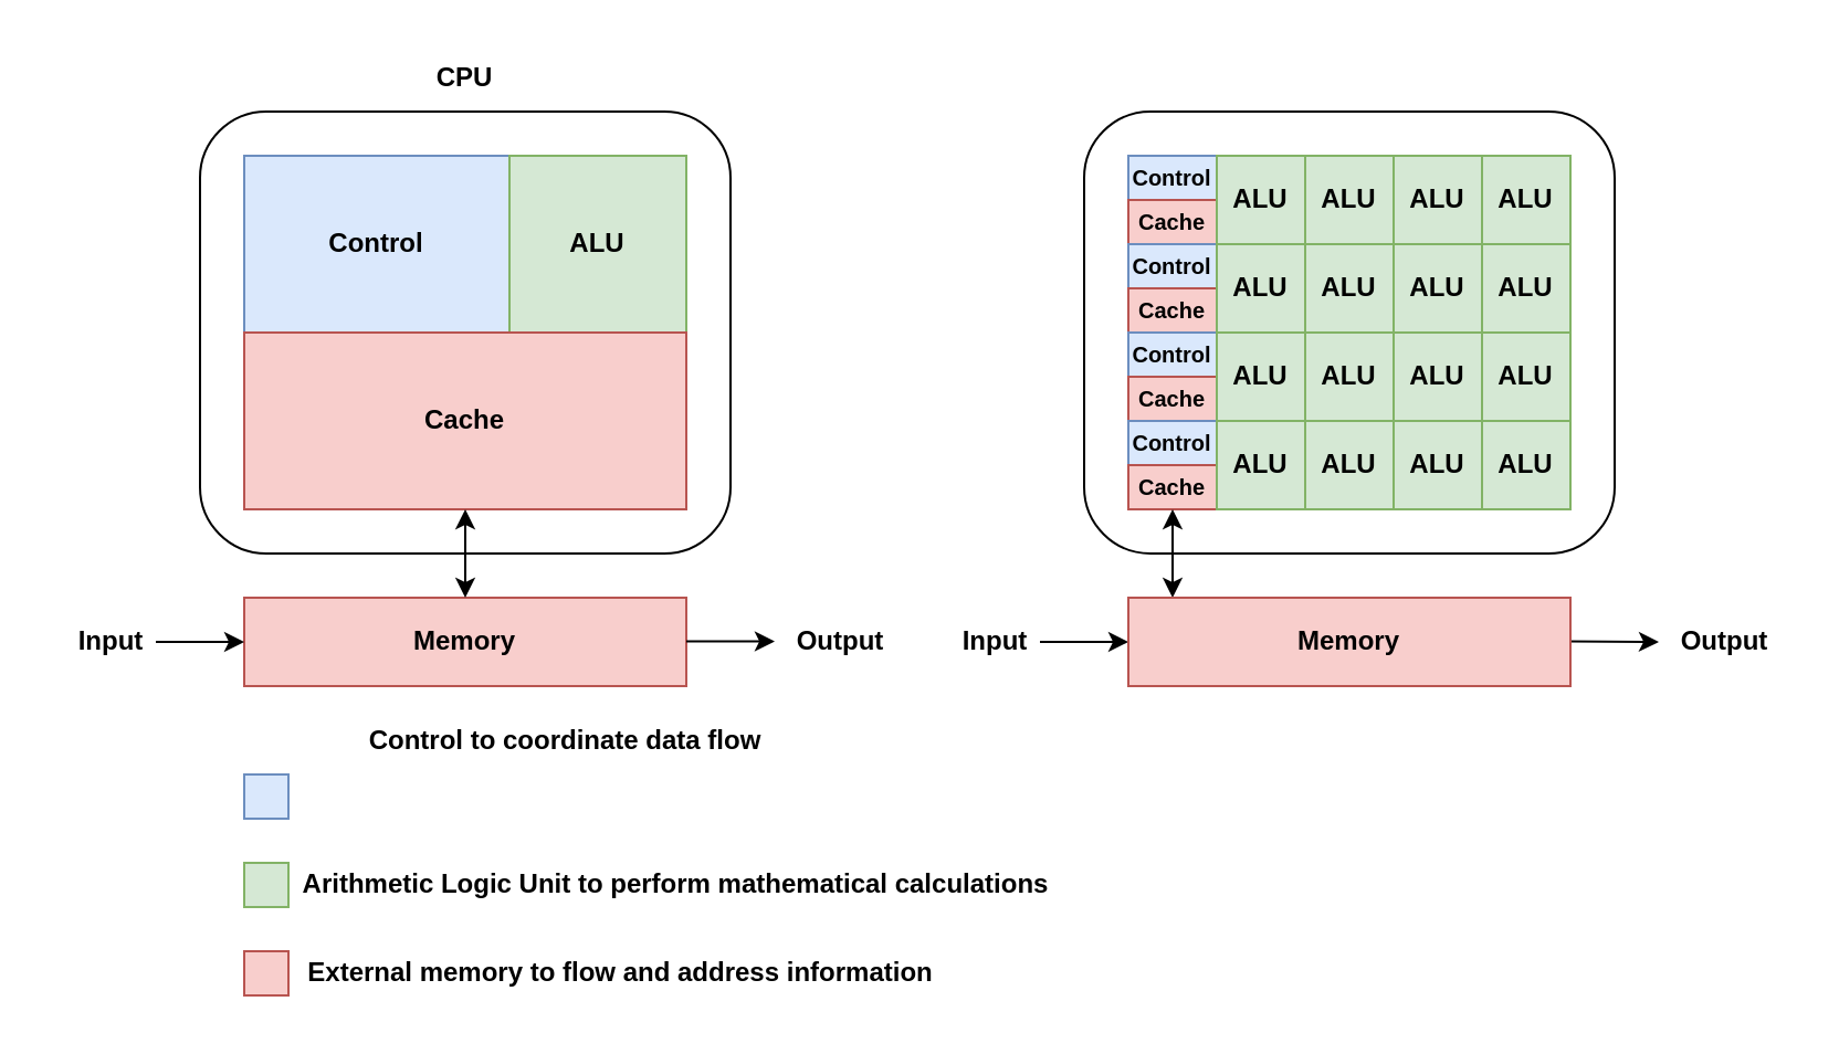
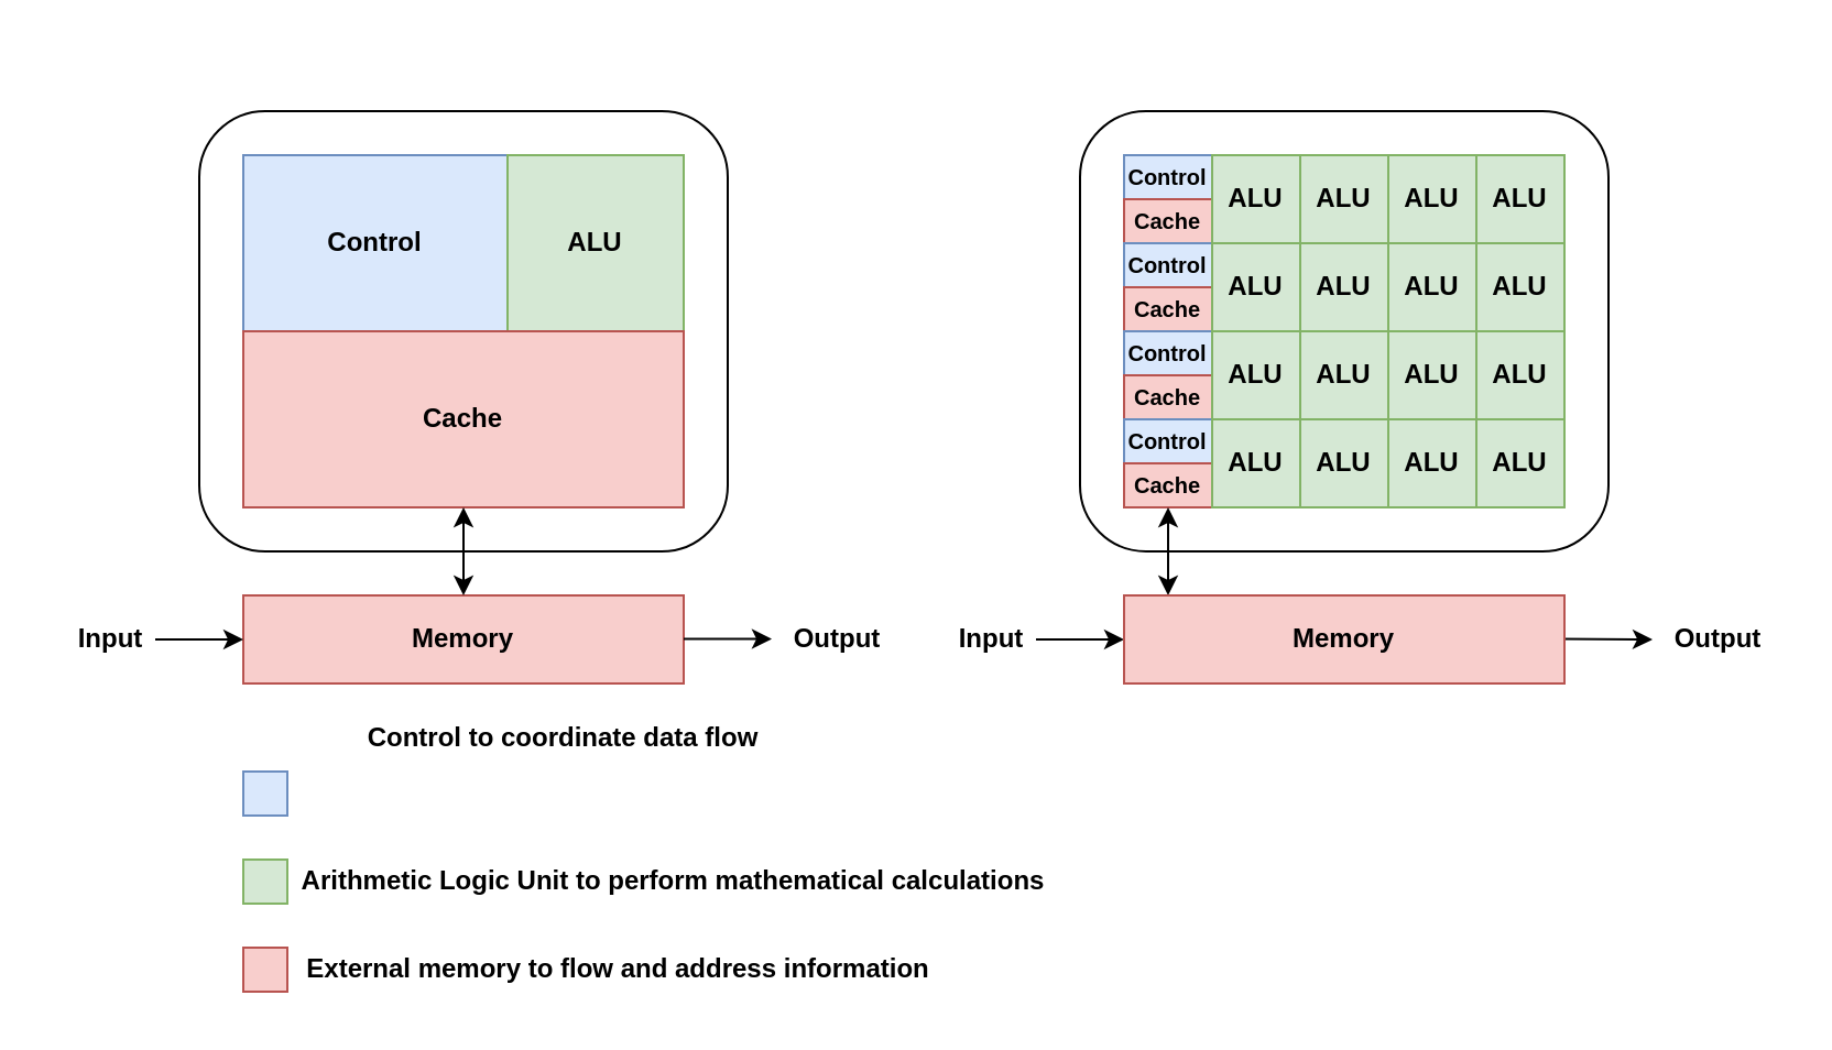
  <mxCell id="0" />
  <mxCell id="1" parent="0" />
  <mxCell id="2" value="" style="rounded=1;whiteSpace=wrap;html=1;fillColor=none;" parent="1" vertex="1"><mxGeometry x="90" y="50" width="240" height="200" as="geometry" /></mxCell>
  <mxCell id="3" value="&lt;b&gt;Control&lt;/b&gt;" style="rounded=0;whiteSpace=wrap;html=1;fillColor=#dae8fc;strokeColor=#6c8ebf;" parent="1" vertex="1"><mxGeometry x="110" y="70" width="120" height="80" as="geometry" /></mxCell>
  <mxCell id="4" value="&lt;b&gt;ALU&lt;/b&gt;" style="rounded=0;whiteSpace=wrap;html=1;fillColor=#d5e8d4;strokeColor=#82b366;" parent="1" vertex="1"><mxGeometry x="230" y="70" width="80" height="80" as="geometry" /></mxCell>
  <mxCell id="5" value="&lt;b&gt;Cache&lt;/b&gt;" style="rounded=0;whiteSpace=wrap;html=1;fillColor=#f8cecc;strokeColor=#b85450;" parent="1" vertex="1"><mxGeometry x="110" y="150" width="200" height="80" as="geometry" /></mxCell>
  <mxCell id="6" value="&lt;b&gt;Memory&lt;/b&gt;" style="rounded=0;whiteSpace=wrap;html=1;fillColor=#f8cecc;strokeColor=#b85450;" parent="1" vertex="1"><mxGeometry x="110" y="270" width="200" height="40" as="geometry" /></mxCell>
  <mxCell id="7" value="" style="endArrow=classic;startArrow=classic;html=1;rounded=0;exitX=0.5;exitY=0;exitDx=0;exitDy=0;" parent="1" source="6" edge="1"><mxGeometry width="50" height="50" relative="1" as="geometry"><mxPoint x="160" y="280" as="sourcePoint" /><mxPoint x="210" y="230" as="targetPoint" /></mxGeometry></mxCell>
  <mxCell id="8" value="" style="endArrow=classic;html=1;rounded=0;" parent="1" edge="1"><mxGeometry width="50" height="50" relative="1" as="geometry"><mxPoint x="70" y="290" as="sourcePoint" /><mxPoint x="110" y="290" as="targetPoint" /></mxGeometry></mxCell>
  <mxCell id="9" value="" style="endArrow=classic;html=1;rounded=0;" parent="1" edge="1"><mxGeometry width="50" height="50" relative="1" as="geometry"><mxPoint x="310" y="289.76" as="sourcePoint" /><mxPoint x="350" y="289.76" as="targetPoint" /></mxGeometry></mxCell>
  <mxCell id="10" value="&lt;b style=&quot;font-size: 10px;&quot;&gt;&lt;font style=&quot;font-size: 10px;&quot;&gt;Control&lt;/font&gt;&lt;/b&gt;" style="rounded=0;whiteSpace=wrap;html=1;fillColor=#dae8fc;strokeColor=#6c8ebf;fontSize=10;" parent="1" vertex="1"><mxGeometry x="510" y="70" width="40" height="20" as="geometry" /></mxCell>
  <mxCell id="11" value="&lt;b style=&quot;font-size: 10px;&quot;&gt;&lt;font style=&quot;font-size: 10px;&quot;&gt;Cache&lt;/font&gt;&lt;/b&gt;" style="rounded=0;whiteSpace=wrap;html=1;fillColor=#f8cecc;strokeColor=#b85450;fontSize=10;" parent="1" vertex="1"><mxGeometry x="510" y="90" width="40" height="20" as="geometry" /></mxCell>
  <mxCell id="12" value="&lt;b style=&quot;font-size: 10px;&quot;&gt;Control&lt;/b&gt;" style="rounded=0;whiteSpace=wrap;html=1;fillColor=#dae8fc;strokeColor=#6c8ebf;fontSize=10;" parent="1" vertex="1"><mxGeometry x="510" y="110" width="40" height="20" as="geometry" /></mxCell>
  <mxCell id="13" value="&lt;b style=&quot;font-size: 10px;&quot;&gt;Cache&lt;/b&gt;" style="rounded=0;whiteSpace=wrap;html=1;fillColor=#f8cecc;strokeColor=#b85450;fontSize=10;" parent="1" vertex="1"><mxGeometry x="510" y="130" width="40" height="20" as="geometry" /></mxCell>
  <mxCell id="14" value="&lt;b style=&quot;font-size: 10px;&quot;&gt;Control&lt;/b&gt;" style="rounded=0;whiteSpace=wrap;html=1;fillColor=#dae8fc;strokeColor=#6c8ebf;fontSize=10;" parent="1" vertex="1"><mxGeometry x="510" y="150" width="40" height="20" as="geometry" /></mxCell>
  <mxCell id="15" value="&lt;b style=&quot;font-size: 10px;&quot;&gt;Cache&lt;/b&gt;" style="rounded=0;whiteSpace=wrap;html=1;fillColor=#f8cecc;strokeColor=#b85450;fontSize=10;" parent="1" vertex="1"><mxGeometry x="510" y="170" width="40" height="20" as="geometry" /></mxCell>
  <mxCell id="16" value="&lt;b style=&quot;font-size: 10px;&quot;&gt;Control&lt;/b&gt;" style="rounded=0;whiteSpace=wrap;html=1;fillColor=#dae8fc;strokeColor=#6c8ebf;fontSize=10;" parent="1" vertex="1"><mxGeometry x="510" y="190" width="40" height="20" as="geometry" /></mxCell>
  <mxCell id="17" value="&lt;b style=&quot;font-size: 10px;&quot;&gt;Cache&lt;/b&gt;" style="rounded=0;whiteSpace=wrap;html=1;fillColor=#f8cecc;strokeColor=#b85450;fontSize=10;" parent="1" vertex="1"><mxGeometry x="510" y="210" width="40" height="20" as="geometry" /></mxCell>
  <mxCell id="18" value="" style="endArrow=classic;startArrow=classic;html=1;rounded=0;exitX=0.5;exitY=0;exitDx=0;exitDy=0;entryX=0.5;entryY=1;entryDx=0;entryDy=0;" parent="1" target="17" edge="1"><mxGeometry width="50" height="50" relative="1" as="geometry"><mxPoint x="530" y="270" as="sourcePoint" /><mxPoint x="610" y="230" as="targetPoint" /></mxGeometry></mxCell>
  <mxCell id="19" value="" style="endArrow=classic;html=1;rounded=0;" parent="1" edge="1"><mxGeometry width="50" height="50" relative="1" as="geometry"><mxPoint x="470" y="290" as="sourcePoint" /><mxPoint x="510" y="290" as="targetPoint" /></mxGeometry></mxCell>
  <mxCell id="20" value="" style="endArrow=classic;html=1;rounded=0;" parent="1" edge="1"><mxGeometry width="50" height="50" relative="1" as="geometry"><mxPoint x="690" y="289.66" as="sourcePoint" /><mxPoint x="750" y="290" as="targetPoint" /></mxGeometry></mxCell>
  <mxCell id="21" value="&lt;b&gt;Memory&lt;/b&gt;" style="rounded=0;whiteSpace=wrap;html=1;fillColor=#f8cecc;strokeColor=#b85450;" parent="1" vertex="1"><mxGeometry x="510" y="270" width="200" height="40" as="geometry" /></mxCell>
  <mxCell id="22" value="&lt;b&gt;ALU&lt;/b&gt;" style="rounded=0;whiteSpace=wrap;html=1;fillColor=#d5e8d4;strokeColor=#82b366;" parent="1" vertex="1"><mxGeometry x="550" y="70" width="40" height="40" as="geometry" /></mxCell>
  <mxCell id="23" value="&lt;b&gt;ALU&lt;/b&gt;" style="rounded=0;whiteSpace=wrap;html=1;fillColor=#d5e8d4;strokeColor=#82b366;" parent="1" vertex="1"><mxGeometry x="550" y="110" width="40" height="40" as="geometry" /></mxCell>
  <mxCell id="24" value="&lt;b&gt;ALU&lt;/b&gt;" style="rounded=0;whiteSpace=wrap;html=1;fillColor=#d5e8d4;strokeColor=#82b366;" parent="1" vertex="1"><mxGeometry x="550" y="150" width="40" height="40" as="geometry" /></mxCell>
  <mxCell id="25" value="&lt;b&gt;ALU&lt;/b&gt;" style="rounded=0;whiteSpace=wrap;html=1;fillColor=#d5e8d4;strokeColor=#82b366;" parent="1" vertex="1"><mxGeometry x="550" y="190" width="40" height="40" as="geometry" /></mxCell>
- <mxCell id="26" value="&lt;b&gt;CPU&lt;/b&gt;" style="text;html=1;align=center;verticalAlign=middle;whiteSpace=wrap;rounded=0;" parent="1" vertex="1"><mxGeometry x="180" y="20" width="60" height="30" as="geometry" /></mxCell>
  <mxCell id="27" value="&lt;b&gt;Input&lt;/b&gt;" style="text;html=1;align=center;verticalAlign=middle;whiteSpace=wrap;rounded=0;" parent="1" vertex="1"><mxGeometry x="20" y="275" width="60" height="30" as="geometry" /></mxCell>
  <mxCell id="28" value="&lt;b&gt;Output&lt;/b&gt;" style="text;html=1;align=center;verticalAlign=middle;whiteSpace=wrap;rounded=0;" parent="1" vertex="1"><mxGeometry x="350" y="275" width="60" height="30" as="geometry" /></mxCell>
  <mxCell id="29" value="&lt;b&gt;Input&lt;/b&gt;" style="text;html=1;align=center;verticalAlign=middle;whiteSpace=wrap;rounded=0;" parent="1" vertex="1"><mxGeometry x="420" y="275" width="60" height="30" as="geometry" /></mxCell>
  <mxCell id="30" value="&lt;b&gt;Output&lt;/b&gt;" style="text;html=1;align=center;verticalAlign=middle;whiteSpace=wrap;rounded=0;" parent="1" vertex="1"><mxGeometry x="750" y="275" width="60" height="30" as="geometry" /></mxCell>
  <mxCell id="31" value="&lt;b&gt;ALU&lt;/b&gt;" style="rounded=0;whiteSpace=wrap;html=1;fillColor=#d5e8d4;strokeColor=#82b366;" parent="1" vertex="1"><mxGeometry x="590" y="70" width="40" height="40" as="geometry" /></mxCell>
  <mxCell id="32" value="&lt;b&gt;ALU&lt;/b&gt;" style="rounded=0;whiteSpace=wrap;html=1;fillColor=#d5e8d4;strokeColor=#82b366;" parent="1" vertex="1"><mxGeometry x="630" y="70" width="40" height="40" as="geometry" /></mxCell>
  <mxCell id="33" value="&lt;b&gt;ALU&lt;/b&gt;" style="rounded=0;whiteSpace=wrap;html=1;fillColor=#d5e8d4;strokeColor=#82b366;" parent="1" vertex="1"><mxGeometry x="670" y="70" width="40" height="40" as="geometry" /></mxCell>
  <mxCell id="34" value="&lt;b&gt;ALU&lt;/b&gt;" style="rounded=0;whiteSpace=wrap;html=1;fillColor=#d5e8d4;strokeColor=#82b366;" parent="1" vertex="1"><mxGeometry x="590" y="110" width="40" height="40" as="geometry" /></mxCell>
  <mxCell id="35" value="&lt;b&gt;ALU&lt;/b&gt;" style="rounded=0;whiteSpace=wrap;html=1;fillColor=#d5e8d4;strokeColor=#82b366;" parent="1" vertex="1"><mxGeometry x="630" y="110" width="40" height="40" as="geometry" /></mxCell>
  <mxCell id="36" value="&lt;b&gt;ALU&lt;/b&gt;" style="rounded=0;whiteSpace=wrap;html=1;fillColor=#d5e8d4;strokeColor=#82b366;" parent="1" vertex="1"><mxGeometry x="670" y="110" width="40" height="40" as="geometry" /></mxCell>
  <mxCell id="37" value="&lt;b&gt;ALU&lt;/b&gt;" style="rounded=0;whiteSpace=wrap;html=1;fillColor=#d5e8d4;strokeColor=#82b366;" parent="1" vertex="1"><mxGeometry x="590" y="150" width="40" height="40" as="geometry" /></mxCell>
  <mxCell id="38" value="&lt;b&gt;ALU&lt;/b&gt;" style="rounded=0;whiteSpace=wrap;html=1;fillColor=#d5e8d4;strokeColor=#82b366;" parent="1" vertex="1"><mxGeometry x="590" y="190" width="40" height="40" as="geometry" /></mxCell>
  <mxCell id="39" value="&lt;b&gt;ALU&lt;/b&gt;" style="rounded=0;whiteSpace=wrap;html=1;fillColor=#d5e8d4;strokeColor=#82b366;" parent="1" vertex="1"><mxGeometry x="630" y="150" width="40" height="40" as="geometry" /></mxCell>
  <mxCell id="40" value="&lt;b&gt;ALU&lt;/b&gt;" style="rounded=0;whiteSpace=wrap;html=1;fillColor=#d5e8d4;strokeColor=#82b366;" parent="1" vertex="1"><mxGeometry x="670" y="150" width="40" height="40" as="geometry" /></mxCell>
  <mxCell id="41" value="&lt;b&gt;ALU&lt;/b&gt;" style="rounded=0;whiteSpace=wrap;html=1;fillColor=#d5e8d4;strokeColor=#82b366;" parent="1" vertex="1"><mxGeometry x="630" y="190" width="40" height="40" as="geometry" /></mxCell>
  <mxCell id="42" value="&lt;b&gt;ALU&lt;/b&gt;" style="rounded=0;whiteSpace=wrap;html=1;fillColor=#d5e8d4;strokeColor=#82b366;" parent="1" vertex="1"><mxGeometry x="670" y="190" width="40" height="40" as="geometry" /></mxCell>
  <mxCell id="43" value="" style="rounded=0;whiteSpace=wrap;html=1;fillColor=#dae8fc;strokeColor=#6c8ebf;" parent="1" vertex="1"><mxGeometry x="110" y="350" width="20" height="20" as="geometry" /></mxCell>
  <mxCell id="44" value="" style="rounded=0;whiteSpace=wrap;html=1;fillColor=#d5e8d4;strokeColor=#82b366;" parent="1" vertex="1"><mxGeometry x="110" y="390" width="20" height="20" as="geometry" /></mxCell>
  <mxCell id="45" value="" style="rounded=0;whiteSpace=wrap;html=1;fillColor=#f8cecc;strokeColor=#b85450;" parent="1" vertex="1"><mxGeometry x="110" y="430" width="20" height="20" as="geometry" /></mxCell>
  <mxCell id="46" value="&lt;b&gt;Control to coordinate data flow&lt;/b&gt;" style="text;html=1;align=center;verticalAlign=middle;resizable=0;points=[];autosize=1;strokeColor=none;fillColor=none;" parent="1" vertex="1"><mxGeometry x="155" y="320" width="200" height="30" as="geometry" /></mxCell>
  <mxCell id="47" value="&lt;b&gt;Arithmetic Logic Unit to perform mathematical calculations&lt;/b&gt;" style="text;html=1;align=center;verticalAlign=middle;resizable=0;points=[];autosize=1;strokeColor=none;fillColor=none;" parent="1" vertex="1"><mxGeometry x="125" y="385" width="360" height="30" as="geometry" /></mxCell>
  <mxCell id="48" value="&lt;b&gt;External memory to flow and address information&lt;/b&gt;" style="text;html=1;align=center;verticalAlign=middle;resizable=0;points=[];autosize=1;strokeColor=none;fillColor=none;" parent="1" vertex="1"><mxGeometry x="125" y="425" width="310" height="30" as="geometry" /></mxCell>
  <mxCell id="49" value="" style="rounded=1;whiteSpace=wrap;html=1;fillColor=none;" parent="1" vertex="1"><mxGeometry x="490" y="50" width="240" height="200" as="geometry" /></mxCell>
